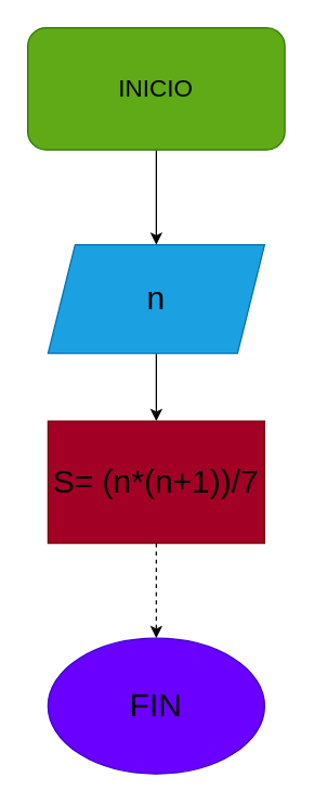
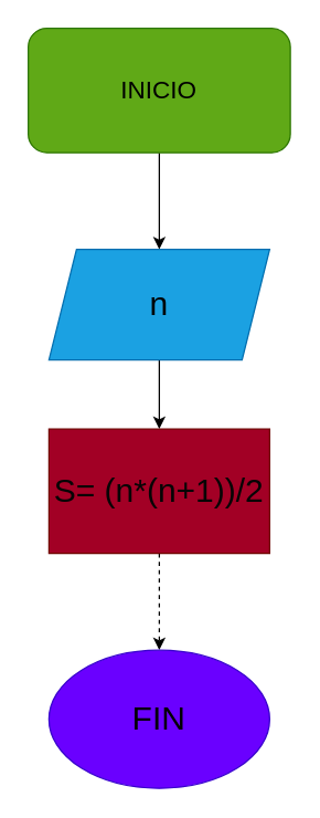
  <mxCell id="0" />
  <mxCell id="1" parent="0" />
  <mxCell id="2" style="edgeStyle=none;html=1;" edge="1" parent="1" source="3" target="5"><mxGeometry relative="1" as="geometry" /></mxCell>
  <mxCell id="3" value="&lt;font color=&quot;#000000&quot; style=&quot;font-size: 18px;&quot;&gt;INICIO&lt;/font&gt;" style="rounded=1;whiteSpace=wrap;html=1;fillColor=#60a917;fontColor=#ffffff;strokeColor=#2D7600;" vertex="1" parent="1"><mxGeometry x="20" y="20" width="190" height="90" as="geometry" /></mxCell>
  <mxCell id="4" value="" style="edgeStyle=none;html=1;fontSize=14;" edge="1" parent="1" source="5" target="7"><mxGeometry relative="1" as="geometry" /></mxCell>
  <mxCell id="5" value="&lt;font color=&quot;#000000&quot; style=&quot;font-size: 24px;&quot;&gt;n&lt;/font&gt;" style="shape=parallelogram;perimeter=parallelogramPerimeter;whiteSpace=wrap;html=1;fixedSize=1;fillColor=#1ba1e2;fontColor=#ffffff;strokeColor=#006EAF;" vertex="1" parent="1"><mxGeometry x="35" y="180" width="160" height="80" as="geometry" /></mxCell>
  <mxCell id="6" style="edgeStyle=none;html=1;entryX=0.5;entryY=0;entryDx=0;entryDy=0;fontSize=24;dashed=1;" edge="1" parent="1" source="7" target="8"><mxGeometry relative="1" as="geometry" /></mxCell>
- <mxCell id="7" value="&lt;font color=&quot;#050505&quot; style=&quot;font-size: 24px;&quot;&gt;S= (n*(n+1))/7&lt;/font&gt;" style="whiteSpace=wrap;html=1;fillColor=#a20025;fontColor=#ffffff;strokeColor=#6F0000;" vertex="1" parent="1"><mxGeometry x="35" y="310" width="160" height="90" as="geometry" /></mxCell>
+ <mxCell id="7" value="&lt;font color=&quot;#050505&quot; style=&quot;font-size: 24px;&quot;&gt;S= (n*(n+1))/2&lt;/font&gt;" style="whiteSpace=wrap;html=1;fillColor=#a20025;fontColor=#ffffff;strokeColor=#6F0000;" vertex="1" parent="1"><mxGeometry x="35" y="310" width="160" height="90" as="geometry" /></mxCell>
  <mxCell id="8" value="&lt;font color=&quot;#000000&quot;&gt;FIN&lt;/font&gt;" style="ellipse;whiteSpace=wrap;html=1;fontSize=24;fillColor=#6a00ff;fontColor=#ffffff;strokeColor=#3700CC;" vertex="1" parent="1"><mxGeometry x="35" y="470" width="160" height="100" as="geometry" /></mxCell>
